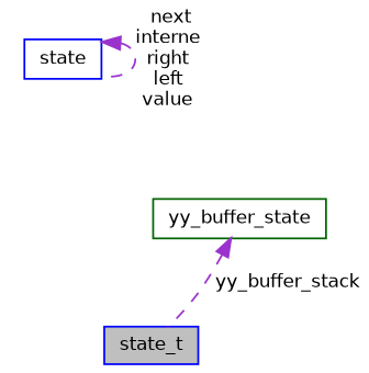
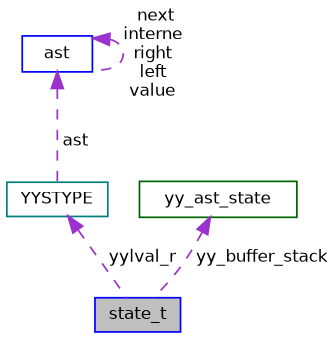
  digraph {
    node [color=blue fillcolor=white fontname=Helvetica fontsize=10 shape=record style=filled]
    edge [color=darkorchid3 dir=back fontname=Helvetica fontsize=10 labelfontname=Helvetica labelfontsize=10 style=dashed]
    n1 [fillcolor=grey75 fontcolor=black height=0.2 label=state_t width=0.4]
-   n3 [height=0.2 label=state width=0.4]
-   n4 [color=darkgreen height=0.2 label=yy_buffer_state width=0.4]
+   n2 [color=teal height=0.2 label=YYSTYPE width=0.4]
+   n3 [height=0.2 label=ast width=0.4]
+   n4 [color=darkgreen height=0.2 label=yy_ast_state width=0.4]
+   n2 -> n1 [label=" yylval_r"]
+   n3 -> n2 [label=" ast"]
    n3 -> n3 [label=" next\ninterne\nright\nleft\nvalue"]
    n4 -> n1 [label=" yy_buffer_stack"]
  }
